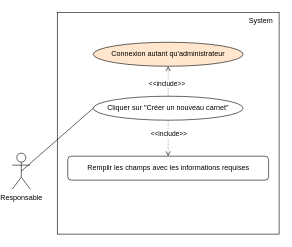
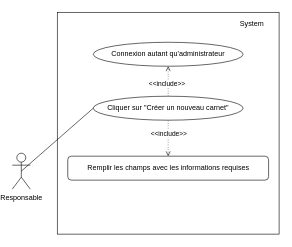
  <mxCell id="0" />
  <mxCell id="1" parent="0" />
  <mxCell id="2" value="" style="whiteSpace=wrap;html=1;aspect=fixed;" parent="1" vertex="1"><mxGeometry x="95" y="20" width="370" height="370" as="geometry" /></mxCell>
  <mxCell id="3" value="Responsable" style="shape=umlActor;verticalLabelPosition=bottom;verticalAlign=top;html=1;outlineConnect=0;" parent="1" vertex="1"><mxGeometry x="20" y="255" width="30" height="60" as="geometry" /></mxCell>
- <mxCell id="4" value="System" style="text;html=1;strokeColor=none;fillColor=none;align=center;verticalAlign=middle;whiteSpace=wrap;rounded=0;" parent="1" vertex="1"><mxGeometry x="405" y="20" width="60" height="30" as="geometry" /></mxCell>
- <mxCell id="5" value="Connexion autant qu'administrateur" style="ellipse;whiteSpace=wrap;html=1;fillColor=#ffe6cc;" parent="1" vertex="1"><mxGeometry x="155" y="70" width="250" height="40" as="geometry" /></mxCell>
+ <mxCell id="4" value="System" style="text;html=1;strokeColor=none;fillColor=none;align=center;verticalAlign=middle;whiteSpace=wrap;rounded=0;" parent="1" vertex="1"><mxGeometry x="390" y="25" width="60" height="30" as="geometry" /></mxCell>
+ <mxCell id="5" value="Connexion autant qu'administrateur" style="ellipse;whiteSpace=wrap;html=1;" parent="1" vertex="1"><mxGeometry x="155" y="70" width="250" height="40" as="geometry" /></mxCell>
  <mxCell id="6" value="Cliquer sur &quot;Créer un nouveau carnet&quot;" style="ellipse;whiteSpace=wrap;html=1;" parent="1" vertex="1"><mxGeometry x="155" y="160" width="250" height="40" as="geometry" /></mxCell>
  <mxCell id="7" value="Remplir les champs avec les informations requises" style="whiteSpace=wrap;html=1;rounded=1;" parent="1" vertex="1"><mxGeometry x="112.5" y="260" width="335" height="40" as="geometry" /></mxCell>
  <mxCell id="8" value="" style="endArrow=none;html=1;rounded=0;exitX=0.5;exitY=0.5;exitDx=0;exitDy=0;exitPerimeter=0;entryX=0;entryY=0.5;entryDx=0;entryDy=0;" parent="1" source="3" target="6" edge="1"><mxGeometry width="50" height="50" relative="1" as="geometry"><mxPoint x="280" y="240" as="sourcePoint" /><mxPoint x="330" y="190" as="targetPoint" /></mxGeometry></mxCell>
  <mxCell id="9" value="" style="endArrow=open;dashed=1;html=1;dashPattern=1 3;strokeWidth=1;rounded=0;entryX=0.5;entryY=1;entryDx=0;entryDy=0;exitX=0.5;exitY=0;exitDx=0;exitDy=0;endFill=0;" parent="1" source="6" target="5" edge="1"><mxGeometry width="50" height="50" relative="1" as="geometry"><mxPoint x="280" y="240" as="sourcePoint" /><mxPoint x="330" y="190" as="targetPoint" /></mxGeometry></mxCell>
  <mxCell id="10" value="&amp;lt;&amp;lt;include&amp;gt;&amp;gt;" style="edgeLabel;html=1;align=center;verticalAlign=middle;resizable=0;points=[];" parent="9" vertex="1" connectable="0"><mxGeometry x="-0.12" y="3" relative="1" as="geometry"><mxPoint as="offset" /></mxGeometry></mxCell>
  <mxCell id="11" value="" style="endArrow=none;dashed=1;html=1;dashPattern=1 3;strokeWidth=1;rounded=0;exitX=0.5;exitY=0;exitDx=0;exitDy=0;entryX=0.5;entryY=1;entryDx=0;entryDy=0;startArrow=open;startFill=0;" parent="1" source="7" target="6" edge="1"><mxGeometry width="50" height="50" relative="1" as="geometry"><mxPoint x="280" y="240" as="sourcePoint" /><mxPoint x="330" y="190" as="targetPoint" /></mxGeometry></mxCell>
  <mxCell id="12" value="&amp;lt;&amp;lt;include&amp;gt;&amp;gt;" style="edgeLabel;html=1;align=center;verticalAlign=middle;resizable=0;points=[];" parent="11" vertex="1" connectable="0"><mxGeometry x="0.267" relative="1" as="geometry"><mxPoint as="offset" /></mxGeometry></mxCell>
